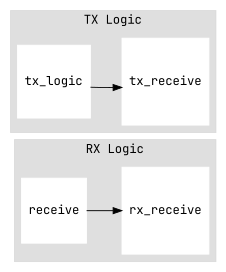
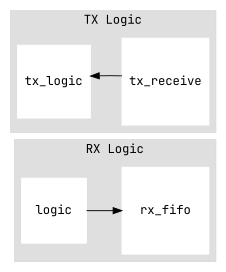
  digraph {
    fontname="JetBrains Mono"
    rankdir=LR
    node [color=white fontname="JetBrains Mono" shape=square style=filled]
    edge [fontname="JetBrains Mono"]
-   receive
-   rx_fifo [label=rx_receive]
+   receive [label=logic]
+   rx_fifo
    tx_logic
    n4 [label=tx_receive]
    subgraph cluster_1 {
      color="#d3d3d3bc"
      label="RX Logic"
      style=filled
      receive
      rx_fifo
    }
    subgraph cluster_2 {
      color="#d3d3d3bc"
      label="TX Logic"
      style=filled
      tx_logic
      n4
    }
    receive -> rx_fifo
-   tx_logic -> n4
+   n4 -> tx_logic
  }
